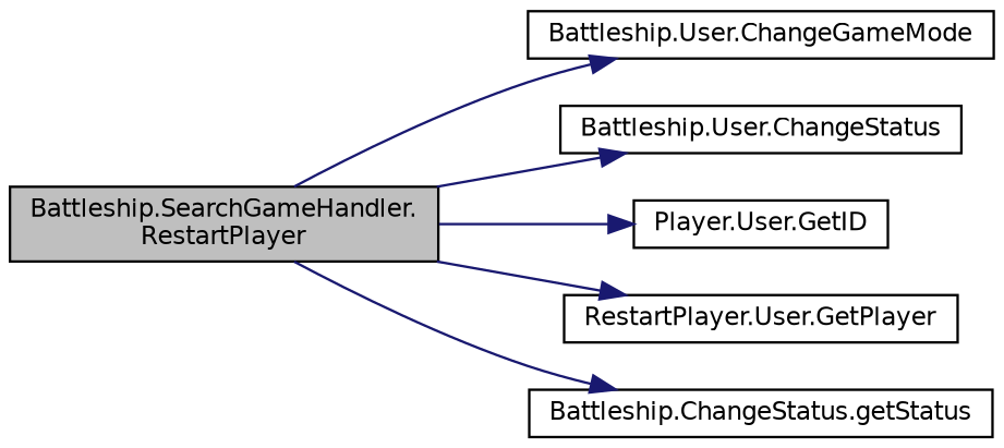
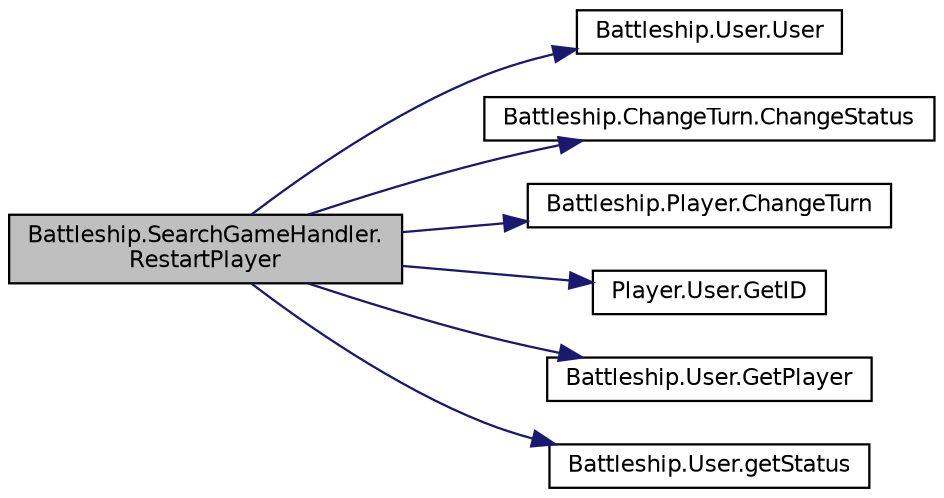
  digraph {
    rankdir=LR
    node [color=black fillcolor=white fontname=Helvetica fontsize=10 shape=record style=filled]
    edge [color=midnightblue fontname=Helvetica fontsize=10 labelfontname=Helvetica labelfontsize=10 style=solid]
    n1 [fillcolor=grey75 fontcolor=black height=0.2 label="Battleship.SearchGameHandler.\lRestartPlayer" width=0.4]
-   n2 [height=0.2 label="Battleship.User.ChangeGameMode" width=0.4]
-   n3 [height=0.2 label="Battleship.User.ChangeStatus" width=0.4]
+   n2 [height=0.2 label="Battleship.User.User" width=0.4]
+   n3 [height=0.2 label="Battleship.ChangeTurn.ChangeStatus" width=0.4]
+   n4 [height=0.2 label="Battleship.Player.ChangeTurn" width=0.4]
    n5 [height=0.2 label="Player.User.GetID" width=0.4]
-   n6 [height=0.2 label="RestartPlayer.User.GetPlayer" width=0.4]
-   n7 [height=0.2 label="Battleship.ChangeStatus.getStatus" width=0.4]
+   n6 [height=0.2 label="Battleship.User.GetPlayer" width=0.4]
+   n7 [height=0.2 label="Battleship.User.getStatus" width=0.4]
    n1 -> n2
    n1 -> n3
+   n1 -> n4
    n1 -> n5
    n1 -> n6
    n1 -> n7
  }
